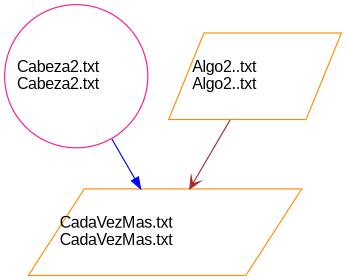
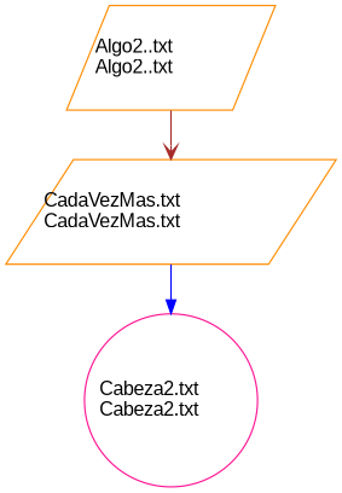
  digraph {
    rankdir=TB
    node [color=darkorange fontname=Arial shape=parallelogram]
    edge [style=solid]
    n1 [label="CadaVezMas.txt\lCadaVezMas.txt\l"]
    n2 [color=deeppink label="Cabeza2.txt\lCabeza2.txt\l" shape=circle]
    n3 [label="Algo2..txt\lAlgo2..txt\l"]
-   n2 -> n1 [arrowhead=normal color=blue]
+   n1 -> n2 [arrowhead=normal color=blue]
    n3 -> n1 [arrowhead=vee color=brown]
  }
